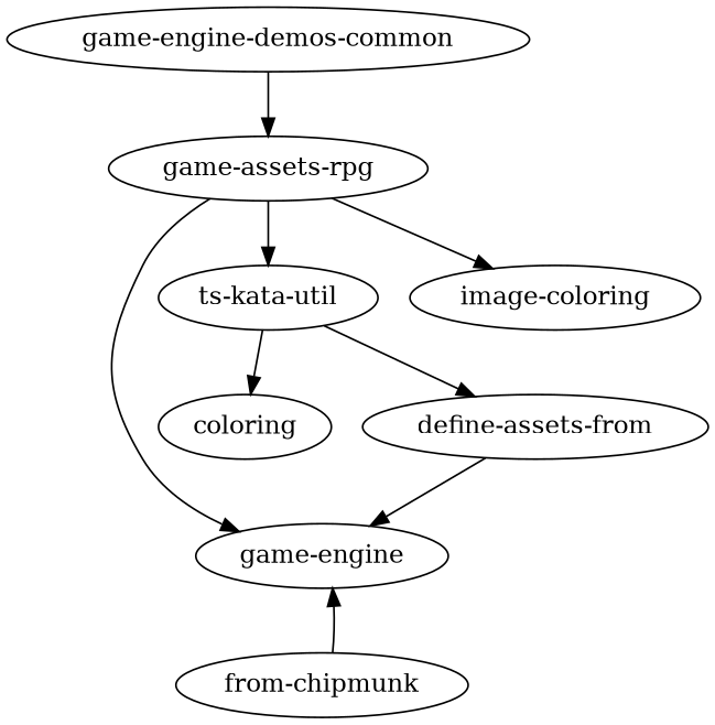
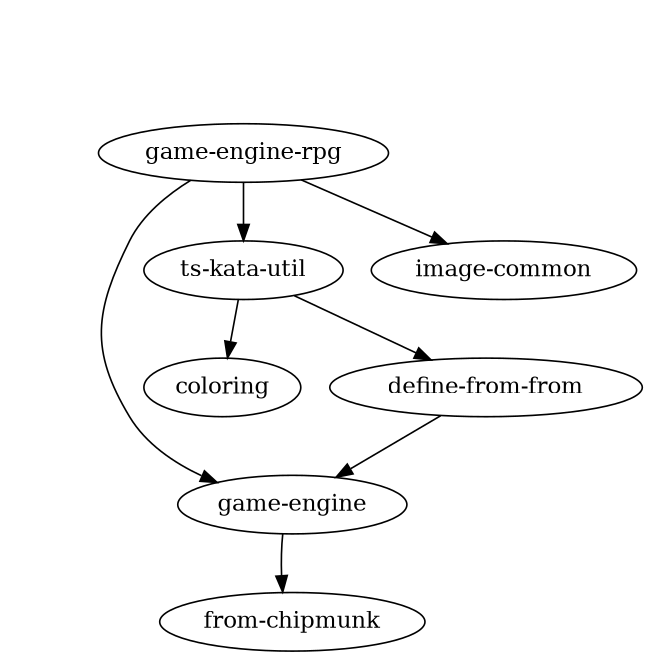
  digraph {
    n1 [label="game-engine"]
    n2 [label="from-chipmunk"]
    n3 [label=coloring]
    n4 [label="ts-kata-util"]
-   n5 [label="define-assets-from"]
-   n6 [label="image-coloring"]
-   n7 [label="game-assets-rpg"]
-   n8 [label="game-engine-demos-common"]
+   n5 [label="define-from-from"]
+   n6 [label="image-common"]
+   n7 [label="game-engine-rpg"]
    subgraph sub_1 {
    }
    subgraph sub_2 {
      n1
      n2
      n3
      n4
      n5
      n6
      n7
-     n8
    }
-   n2 -> n1
+   n1 -> n2
    n4 -> n3
    n4 -> n5
    n5 -> n1
    n7 -> n1
    n7 -> n4
    n7 -> n6
-   n8 -> n7
  }
